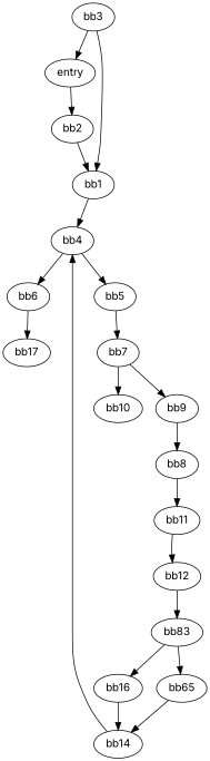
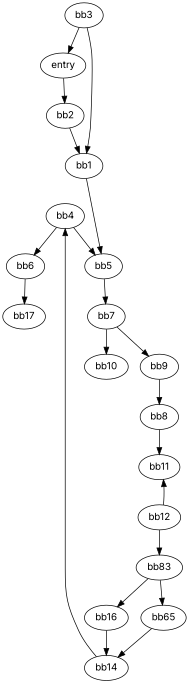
  digraph {
    fontname=Inter
    node [fontname=Inter]
    edge [fontname=Inter]
    entry
    bb2
    bb1
    bb3
    bb4
    n6 [label=bb65]
    bb14
    bb6
    bb5
    bb8
    bb11
    bb12
    n13 [label=bb83]
    bb16
    bb7
    bb9
    bb10
    bb17
    entry -> bb2
    bb2 -> bb1
-   bb1 -> bb4
+   bb1 -> bb5
    bb3 -> entry
    bb3 -> bb1
    bb4 -> bb6
    bb4 -> bb5
    n6 -> bb14
    bb14 -> bb4
    bb6 -> bb17
    bb5 -> bb7
    bb8 -> bb11
-   bb11 -> bb12
+   bb12 -> bb11
    bb12 -> n13
    n13 -> n6
    n13 -> bb16
    bb16 -> bb14
    bb7 -> bb9
    bb7 -> bb10
    bb9 -> bb8
  }
